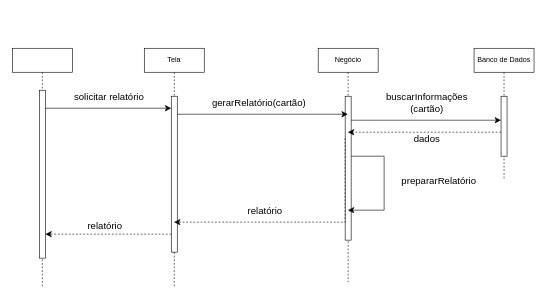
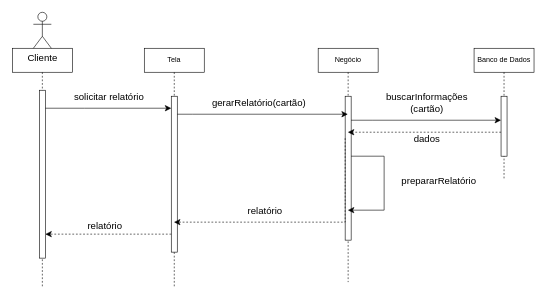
  <mxCell id="0" />
  <mxCell id="1" parent="0" />
  <mxCell id="2" value="" style="shape=umlLifeline;perimeter=lifelinePerimeter;whiteSpace=wrap;html=1;container=0;dropTarget=0;collapsible=0;recursiveResize=0;outlineConnect=0;portConstraint=eastwest;newEdgeStyle={&quot;edgeStyle&quot;:&quot;elbowEdgeStyle&quot;,&quot;elbow&quot;:&quot;vertical&quot;,&quot;curved&quot;:0,&quot;rounded&quot;:0};" vertex="1" parent="1"><mxGeometry x="20" y="80" width="100" height="400" as="geometry" /></mxCell>
  <mxCell id="3" value="" style="html=1;points=[];perimeter=orthogonalPerimeter;outlineConnect=0;targetShapes=umlLifeline;portConstraint=eastwest;newEdgeStyle={&quot;edgeStyle&quot;:&quot;elbowEdgeStyle&quot;,&quot;elbow&quot;:&quot;vertical&quot;,&quot;curved&quot;:0,&quot;rounded&quot;:0};" vertex="1" parent="2"><mxGeometry x="45" y="70" width="10" height="280" as="geometry" /></mxCell>
  <mxCell id="4" value="Tela" style="shape=umlLifeline;perimeter=lifelinePerimeter;whiteSpace=wrap;html=1;container=0;dropTarget=0;collapsible=0;recursiveResize=0;outlineConnect=0;portConstraint=eastwest;newEdgeStyle={&quot;edgeStyle&quot;:&quot;elbowEdgeStyle&quot;,&quot;elbow&quot;:&quot;vertical&quot;,&quot;curved&quot;:0,&quot;rounded&quot;:0};" vertex="1" parent="1"><mxGeometry x="240" y="80" width="100" height="400" as="geometry" /></mxCell>
  <mxCell id="5" value="" style="html=1;points=[];perimeter=orthogonalPerimeter;outlineConnect=0;targetShapes=umlLifeline;portConstraint=eastwest;newEdgeStyle={&quot;edgeStyle&quot;:&quot;elbowEdgeStyle&quot;,&quot;elbow&quot;:&quot;vertical&quot;,&quot;curved&quot;:0,&quot;rounded&quot;:0};" vertex="1" parent="4"><mxGeometry x="45" y="80" width="10" height="260" as="geometry" /></mxCell>
+ <mxCell id="6" value="Cliente" style="shape=umlActor;verticalLabelPosition=bottom;verticalAlign=top;html=1;outlineConnect=0;fontSize=16;" vertex="1" parent="1"><mxGeometry x="55" y="20" width="30" height="60" as="geometry" /></mxCell>
  <mxCell id="7" value="" style="edgeStyle=elbowEdgeStyle;curved=0;rounded=0;orthogonalLoop=1;jettySize=auto;html=1;elbow=vertical;fontSize=12;startSize=8;endSize=8;" edge="1" parent="1" source="3" target="5"><mxGeometry relative="1" as="geometry"><Array as="points"><mxPoint x="140" y="180" /><mxPoint x="120" y="190" /></Array></mxGeometry></mxCell>
  <mxCell id="8" value="solicitar relatório" style="edgeLabel;html=1;align=center;verticalAlign=middle;resizable=0;points=[];fontSize=16;" vertex="1" connectable="0" parent="7"><mxGeometry x="-0.383" y="2" relative="1" as="geometry"><mxPoint x="40" y="-18" as="offset" /></mxGeometry></mxCell>
  <mxCell id="9" value="Negócio" style="shape=umlLifeline;perimeter=lifelinePerimeter;whiteSpace=wrap;html=1;container=0;dropTarget=0;collapsible=0;recursiveResize=0;outlineConnect=0;portConstraint=eastwest;newEdgeStyle={&quot;edgeStyle&quot;:&quot;elbowEdgeStyle&quot;,&quot;elbow&quot;:&quot;vertical&quot;,&quot;curved&quot;:0,&quot;rounded&quot;:0};" vertex="1" parent="1"><mxGeometry x="530" y="80" width="100" height="390" as="geometry" /></mxCell>
  <mxCell id="10" value="" style="html=1;points=[];perimeter=orthogonalPerimeter;outlineConnect=0;targetShapes=umlLifeline;portConstraint=eastwest;newEdgeStyle={&quot;edgeStyle&quot;:&quot;elbowEdgeStyle&quot;,&quot;elbow&quot;:&quot;vertical&quot;,&quot;curved&quot;:0,&quot;rounded&quot;:0};" vertex="1" parent="9"><mxGeometry x="45" y="80" width="10" height="240" as="geometry" /></mxCell>
  <mxCell id="11" value="Banco de Dados" style="shape=umlLifeline;perimeter=lifelinePerimeter;whiteSpace=wrap;html=1;container=0;dropTarget=0;collapsible=0;recursiveResize=0;outlineConnect=0;portConstraint=eastwest;newEdgeStyle={&quot;edgeStyle&quot;:&quot;elbowEdgeStyle&quot;,&quot;elbow&quot;:&quot;vertical&quot;,&quot;curved&quot;:0,&quot;rounded&quot;:0};" vertex="1" parent="1"><mxGeometry x="790" y="80" width="100" height="220" as="geometry" /></mxCell>
  <mxCell id="12" value="" style="html=1;points=[];perimeter=orthogonalPerimeter;outlineConnect=0;targetShapes=umlLifeline;portConstraint=eastwest;newEdgeStyle={&quot;edgeStyle&quot;:&quot;elbowEdgeStyle&quot;,&quot;elbow&quot;:&quot;vertical&quot;,&quot;curved&quot;:0,&quot;rounded&quot;:0};" vertex="1" parent="11"><mxGeometry x="45" y="80" width="10" height="100" as="geometry" /></mxCell>
  <mxCell id="13" value="" style="edgeStyle=elbowEdgeStyle;curved=0;rounded=0;orthogonalLoop=1;jettySize=auto;html=1;elbow=horizontal;fontSize=12;startSize=8;endSize=8;" edge="1" parent="1" target="9"><mxGeometry relative="1" as="geometry"><mxPoint x="295" y="190" as="sourcePoint" /><mxPoint x="465" y="190" as="targetPoint" /><Array as="points"><mxPoint x="320" y="190" /><mxPoint x="270" y="190" /></Array></mxGeometry></mxCell>
  <mxCell id="14" value="gerarRelatório(cartão)" style="edgeLabel;html=1;align=center;verticalAlign=middle;resizable=0;points=[];fontSize=16;" vertex="1" connectable="0" parent="13"><mxGeometry x="-0.472" relative="1" as="geometry"><mxPoint x="60" y="-20" as="offset" /></mxGeometry></mxCell>
  <mxCell id="15" value="" style="edgeStyle=elbowEdgeStyle;curved=0;rounded=0;orthogonalLoop=1;jettySize=auto;html=1;elbow=vertical;fontSize=12;startSize=8;endSize=8;dashed=1;" edge="1" parent="1" source="12" target="9"><mxGeometry relative="1" as="geometry"><Array as="points"><mxPoint x="640" y="220" /><mxPoint x="600" y="230" /></Array></mxGeometry></mxCell>
  <mxCell id="16" value="dados" style="edgeLabel;html=1;align=center;verticalAlign=middle;resizable=0;points=[];fontSize=16;" vertex="1" connectable="0" parent="15"><mxGeometry x="-0.042" y="-3" relative="1" as="geometry"><mxPoint x="-3" y="13" as="offset" /></mxGeometry></mxCell>
  <mxCell id="17" value="" style="edgeStyle=elbowEdgeStyle;curved=0;rounded=0;orthogonalLoop=1;jettySize=auto;html=1;elbow=vertical;fontSize=12;startSize=8;endSize=8;dashed=1;" edge="1" parent="1" target="4"><mxGeometry relative="1" as="geometry"><mxPoint x="575" y="230" as="sourcePoint" /><mxPoint x="450" y="230" as="targetPoint" /><Array as="points"><mxPoint x="430" y="370" /><mxPoint x="440" y="320" /></Array></mxGeometry></mxCell>
  <mxCell id="18" value="relatório" style="edgeLabel;html=1;align=center;verticalAlign=middle;resizable=0;points=[];fontSize=16;" vertex="1" connectable="0" parent="17"><mxGeometry x="0.296" y="3" relative="1" as="geometry"><mxPoint x="1" y="-23" as="offset" /></mxGeometry></mxCell>
  <mxCell id="19" value="" style="edgeStyle=elbowEdgeStyle;curved=0;rounded=0;orthogonalLoop=1;jettySize=auto;html=1;elbow=horizontal;fontSize=12;startSize=8;endSize=8;dashed=1;" edge="1" parent="1" source="5" target="3"><mxGeometry relative="1" as="geometry"><Array as="points"><mxPoint x="200" y="390" /><mxPoint x="250" y="240" /><mxPoint x="140" y="260" /></Array></mxGeometry></mxCell>
  <mxCell id="20" value="relatório" style="edgeLabel;html=1;align=center;verticalAlign=middle;resizable=0;points=[];fontSize=16;" vertex="1" connectable="0" parent="19"><mxGeometry x="0.267" y="-1" relative="1" as="geometry"><mxPoint x="21" y="-14" as="offset" /></mxGeometry></mxCell>
  <mxCell id="21" value="" style="edgeStyle=elbowEdgeStyle;curved=0;rounded=0;orthogonalLoop=1;jettySize=auto;html=1;elbow=vertical;fontSize=12;startSize=8;endSize=8;" edge="1" parent="1" source="10" target="12"><mxGeometry relative="1" as="geometry"><Array as="points"><mxPoint x="620" y="200" /><mxPoint x="680" y="180" /><mxPoint x="590" y="190" /></Array></mxGeometry></mxCell>
  <mxCell id="22" value="&lt;div&gt;buscarInformações&lt;/div&gt;&lt;div&gt;(cartão)&lt;br&gt;&lt;/div&gt;" style="edgeLabel;html=1;align=center;verticalAlign=middle;resizable=0;points=[];fontSize=16;" vertex="1" connectable="0" parent="21"><mxGeometry x="-0.531" y="2" relative="1" as="geometry"><mxPoint x="66" y="-28" as="offset" /></mxGeometry></mxCell>
  <mxCell id="23" style="edgeStyle=elbowEdgeStyle;curved=0;rounded=0;orthogonalLoop=1;jettySize=auto;html=1;elbow=horizontal;fontSize=12;startSize=8;endSize=8;" edge="1" parent="1" target="9"><mxGeometry relative="1" as="geometry"><mxPoint x="690" y="410" as="targetPoint" /><mxPoint x="585" y="260" as="sourcePoint" /><Array as="points"><mxPoint x="640" y="350" /></Array></mxGeometry></mxCell>
  <mxCell id="24" value="prepararRelatório" style="edgeLabel;html=1;align=center;verticalAlign=middle;resizable=0;points=[];fontSize=16;" vertex="1" connectable="0" parent="23"><mxGeometry x="-0.173" y="-1" relative="1" as="geometry"><mxPoint x="91" y="10" as="offset" /></mxGeometry></mxCell>
